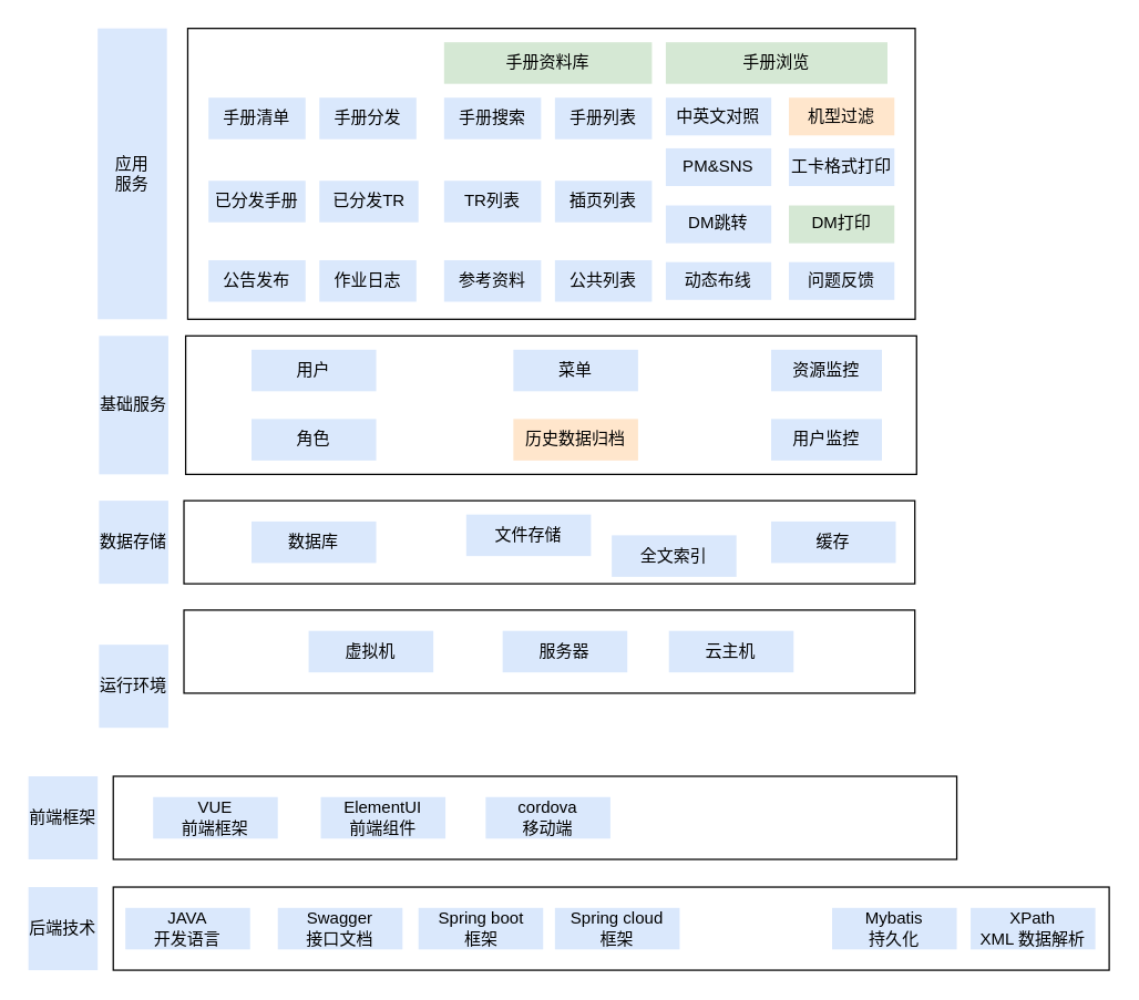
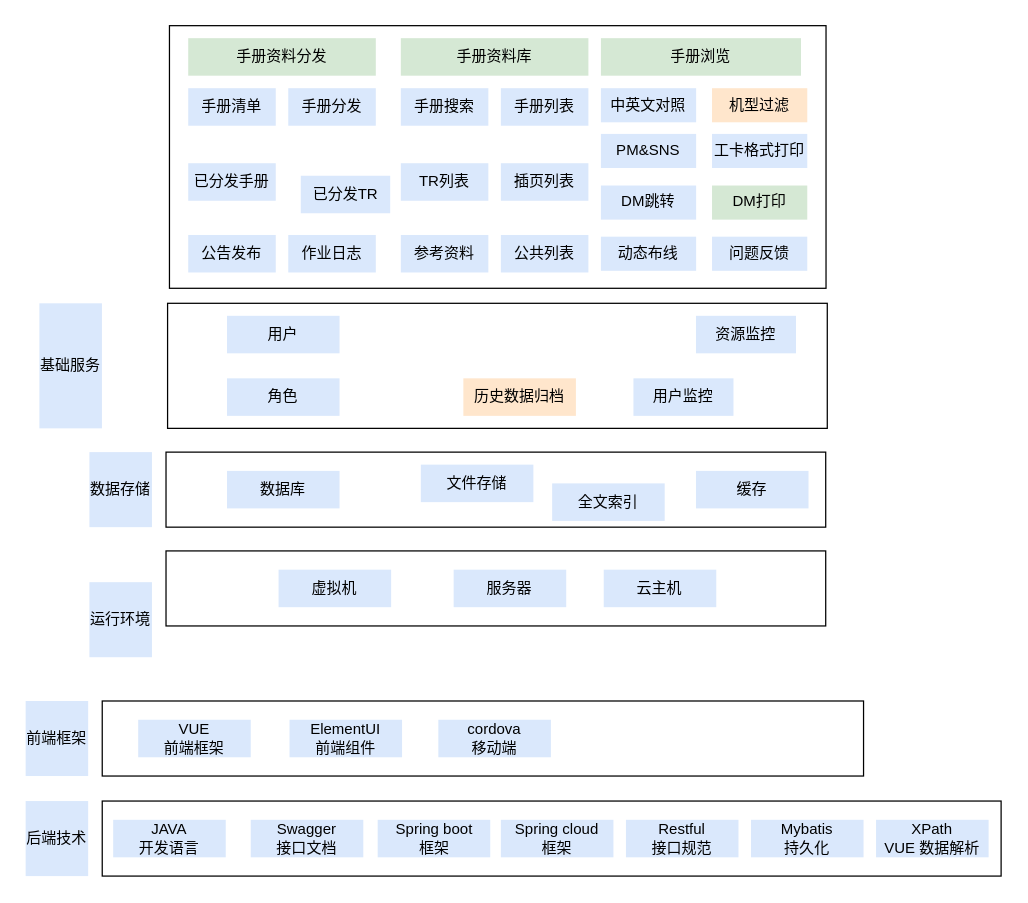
  <mxCell id="0" />
  <mxCell id="1" parent="0" />
  <mxCell id="2" value="" style="rounded=0;whiteSpace=wrap;html=1;" vertex="1" parent="1"><mxGeometry x="135" y="20" width="525" height="210" as="geometry" /></mxCell>
- <mxCell id="3" value="应用&lt;div&gt;服务&lt;/div&gt;" style="rounded=0;whiteSpace=wrap;html=1;fillColor=#dae8fc;strokeColor=none;" vertex="1" parent="1"><mxGeometry x="70" y="20" width="50" height="210" as="geometry" /></mxCell>
+ <mxCell id="4" value="手册资料分发" style="rounded=0;whiteSpace=wrap;html=1;fillColor=#d5e8d4;strokeColor=none;" vertex="1" parent="1"><mxGeometry x="150" y="30" width="150" height="30" as="geometry" /></mxCell>
  <mxCell id="5" value="手册清单" style="rounded=0;whiteSpace=wrap;html=1;fillColor=#dae8fc;strokeColor=none;" vertex="1" parent="1"><mxGeometry x="150" y="70" width="70" height="30" as="geometry" /></mxCell>
  <mxCell id="6" value="手册分发" style="rounded=0;whiteSpace=wrap;html=1;fillColor=#dae8fc;strokeColor=none;" vertex="1" parent="1"><mxGeometry x="230" y="70" width="70" height="30" as="geometry" /></mxCell>
  <mxCell id="7" value="已分发手册" style="rounded=0;whiteSpace=wrap;html=1;fillColor=#dae8fc;strokeColor=none;" vertex="1" parent="1"><mxGeometry x="150" y="130" width="70" height="30" as="geometry" /></mxCell>
- <mxCell id="8" value="已分发TR" style="rounded=0;whiteSpace=wrap;html=1;fillColor=#dae8fc;strokeColor=none;" vertex="1" parent="1"><mxGeometry x="230" y="130" width="71.5" height="30" as="geometry" /></mxCell>
+ <mxCell id="8" value="已分发TR" style="rounded=0;whiteSpace=wrap;html=1;fillColor=#dae8fc;strokeColor=none;" vertex="1" parent="1"><mxGeometry x="240" y="140" width="71.5" height="30" as="geometry" /></mxCell>
  <mxCell id="9" value="公告发布" style="rounded=0;whiteSpace=wrap;html=1;fillColor=#dae8fc;strokeColor=none;" vertex="1" parent="1"><mxGeometry x="150" y="187.36" width="70" height="30" as="geometry" /></mxCell>
  <mxCell id="10" value="作业日志" style="rounded=0;whiteSpace=wrap;html=1;fillColor=#dae8fc;strokeColor=none;" vertex="1" parent="1"><mxGeometry x="230" y="187.36" width="70" height="30" as="geometry" /></mxCell>
  <mxCell id="11" value="手册资料库" style="rounded=0;whiteSpace=wrap;html=1;fillColor=#d5e8d4;strokeColor=none;" vertex="1" parent="1"><mxGeometry x="320" y="30" width="150" height="30" as="geometry" /></mxCell>
  <mxCell id="12" value="手册搜索" style="rounded=0;whiteSpace=wrap;html=1;fillColor=#dae8fc;strokeColor=none;" vertex="1" parent="1"><mxGeometry x="320" y="70" width="70" height="30" as="geometry" /></mxCell>
  <mxCell id="13" value="手册列表" style="rounded=0;whiteSpace=wrap;html=1;fillColor=#dae8fc;strokeColor=none;" vertex="1" parent="1"><mxGeometry x="400" y="70" width="70" height="30" as="geometry" /></mxCell>
  <mxCell id="14" value="TR列表" style="rounded=0;whiteSpace=wrap;html=1;fillColor=#dae8fc;strokeColor=none;" vertex="1" parent="1"><mxGeometry x="320" y="130" width="70" height="30" as="geometry" /></mxCell>
  <mxCell id="15" value="插页列表" style="rounded=0;whiteSpace=wrap;html=1;fillColor=#dae8fc;strokeColor=none;" vertex="1" parent="1"><mxGeometry x="400" y="130" width="70" height="30" as="geometry" /></mxCell>
  <mxCell id="16" value="参考资料" style="rounded=0;whiteSpace=wrap;html=1;fillColor=#dae8fc;strokeColor=none;" vertex="1" parent="1"><mxGeometry x="320" y="187.36" width="70" height="30" as="geometry" /></mxCell>
  <mxCell id="17" value="公共列表" style="rounded=0;whiteSpace=wrap;html=1;fillColor=#dae8fc;strokeColor=none;" vertex="1" parent="1"><mxGeometry x="400" y="187.36" width="70" height="30" as="geometry" /></mxCell>
  <mxCell id="18" value="手册浏览" style="rounded=0;whiteSpace=wrap;html=1;fillColor=#d5e8d4;strokeColor=none;" vertex="1" parent="1"><mxGeometry x="480" y="30" width="160" height="30" as="geometry" /></mxCell>
  <mxCell id="19" value="中英文对照" style="rounded=0;whiteSpace=wrap;html=1;fillColor=#dae8fc;strokeColor=none;" vertex="1" parent="1"><mxGeometry x="480" y="70" width="76.154" height="27.273" as="geometry" /></mxCell>
  <mxCell id="20" value="PM&amp;amp;SNS" style="rounded=0;whiteSpace=wrap;html=1;fillColor=#dae8fc;strokeColor=none;" vertex="1" parent="1"><mxGeometry x="480" y="106.545" width="76.154" height="27.273" as="geometry" /></mxCell>
  <mxCell id="21" value="DM跳转" style="rounded=0;whiteSpace=wrap;html=1;fillColor=#dae8fc;strokeColor=none;" vertex="1" parent="1"><mxGeometry x="480" y="147.818" width="76.154" height="27.273" as="geometry" /></mxCell>
  <mxCell id="22" value="机型过滤" style="rounded=0;whiteSpace=wrap;html=1;fillColor=#ffe6cc;strokeColor=none;" vertex="1" parent="1"><mxGeometry x="568.846" y="70" width="76.154" height="27.273" as="geometry" /></mxCell>
  <mxCell id="23" value="工卡格式打印" style="rounded=0;whiteSpace=wrap;html=1;fillColor=#dae8fc;strokeColor=none;" vertex="1" parent="1"><mxGeometry x="568.846" y="106.545" width="76.154" height="27.273" as="geometry" /></mxCell>
  <mxCell id="24" value="DM打印" style="rounded=0;whiteSpace=wrap;html=1;fillColor=#d5e8d4;strokeColor=none;" vertex="1" parent="1"><mxGeometry x="568.846" y="147.818" width="76.154" height="27.273" as="geometry" /></mxCell>
  <mxCell id="25" value="动态布线" style="rounded=0;whiteSpace=wrap;html=1;fillColor=#dae8fc;strokeColor=none;" vertex="1" parent="1"><mxGeometry x="480" y="188.727" width="76.154" height="27.273" as="geometry" /></mxCell>
  <mxCell id="26" value="问题反馈" style="rounded=0;whiteSpace=wrap;html=1;fillColor=#dae8fc;strokeColor=none;" vertex="1" parent="1"><mxGeometry x="568.846" y="188.727" width="76.154" height="27.273" as="geometry" /></mxCell>
- <mxCell id="27" value="基础服务" style="rounded=0;whiteSpace=wrap;html=1;fillColor=#dae8fc;strokeColor=none;" vertex="1" parent="1"><mxGeometry x="71" y="242" width="50" height="100" as="geometry" /></mxCell>
+ <mxCell id="27" value="基础服务" style="rounded=0;whiteSpace=wrap;html=1;fillColor=#dae8fc;strokeColor=none;" vertex="1" parent="1"><mxGeometry x="31" y="242" width="50" height="100" as="geometry" /></mxCell>
  <mxCell id="28" value="" style="rounded=0;whiteSpace=wrap;html=1;" vertex="1" parent="1"><mxGeometry x="133.5" y="242" width="527.5" height="100" as="geometry" /></mxCell>
  <mxCell id="29" value="用户" style="rounded=0;whiteSpace=wrap;html=1;fillColor=#dae8fc;strokeColor=none;" vertex="1" parent="1"><mxGeometry x="181" y="252" width="90" height="30" as="geometry" /></mxCell>
  <mxCell id="30" value="角色" style="rounded=0;whiteSpace=wrap;html=1;fillColor=#dae8fc;strokeColor=none;" vertex="1" parent="1"><mxGeometry x="181" y="302" width="90" height="30" as="geometry" /></mxCell>
- <mxCell id="31" value="菜单" style="rounded=0;whiteSpace=wrap;html=1;fillColor=#dae8fc;strokeColor=none;" vertex="1" parent="1"><mxGeometry x="370" y="252" width="90" height="30" as="geometry" /></mxCell>
  <mxCell id="32" value="历史数据归档" style="rounded=0;whiteSpace=wrap;html=1;fillColor=#ffe6cc;strokeColor=none;" vertex="1" parent="1"><mxGeometry x="370" y="302" width="90" height="30" as="geometry" /></mxCell>
  <mxCell id="33" value="资源监控" style="rounded=0;whiteSpace=wrap;html=1;fillColor=#dae8fc;strokeColor=none;" vertex="1" parent="1"><mxGeometry x="556" y="252" width="80" height="30" as="geometry" /></mxCell>
- <mxCell id="34" value="用户监控" style="rounded=0;whiteSpace=wrap;html=1;fillColor=#dae8fc;strokeColor=none;" vertex="1" parent="1"><mxGeometry x="556" y="302" width="80" height="30" as="geometry" /></mxCell>
+ <mxCell id="34" value="用户监控" style="rounded=0;whiteSpace=wrap;html=1;fillColor=#dae8fc;strokeColor=none;" vertex="1" parent="1"><mxGeometry x="506" y="302" width="80" height="30" as="geometry" /></mxCell>
  <mxCell id="35" value="数据存储" style="rounded=0;whiteSpace=wrap;html=1;fillColor=#dae8fc;strokeColor=none;" vertex="1" parent="1"><mxGeometry x="71" y="361" width="50" height="60" as="geometry" /></mxCell>
  <mxCell id="36" value="" style="rounded=0;whiteSpace=wrap;html=1;" vertex="1" parent="1"><mxGeometry x="132.25" y="361" width="527.5" height="60" as="geometry" /></mxCell>
  <mxCell id="37" value="数据库" style="rounded=0;whiteSpace=wrap;html=1;fillColor=#dae8fc;strokeColor=none;" vertex="1" parent="1"><mxGeometry x="181" y="376" width="90" height="30" as="geometry" /></mxCell>
  <mxCell id="38" value="文件存储" style="rounded=0;whiteSpace=wrap;html=1;fillColor=#dae8fc;strokeColor=none;" vertex="1" parent="1"><mxGeometry x="336" y="371" width="90" height="30" as="geometry" /></mxCell>
  <mxCell id="39" value="全文索引" style="rounded=0;whiteSpace=wrap;html=1;fillColor=#dae8fc;strokeColor=none;" vertex="1" parent="1"><mxGeometry x="441" y="386" width="90" height="30" as="geometry" /></mxCell>
  <mxCell id="40" value="缓存" style="rounded=0;whiteSpace=wrap;html=1;fillColor=#dae8fc;strokeColor=none;" vertex="1" parent="1"><mxGeometry x="556" y="376" width="90" height="30" as="geometry" /></mxCell>
  <mxCell id="41" value="运行环境" style="rounded=0;whiteSpace=wrap;html=1;fillColor=#dae8fc;strokeColor=none;" vertex="1" parent="1"><mxGeometry x="71" y="465" width="50" height="60" as="geometry" /></mxCell>
  <mxCell id="42" value="" style="rounded=0;whiteSpace=wrap;html=1;" vertex="1" parent="1"><mxGeometry x="132.25" y="440" width="527.5" height="60" as="geometry" /></mxCell>
  <mxCell id="43" value="虚拟机" style="rounded=0;whiteSpace=wrap;html=1;fillColor=#dae8fc;strokeColor=none;" vertex="1" parent="1"><mxGeometry x="222.25" y="455" width="90" height="30" as="geometry" /></mxCell>
  <mxCell id="44" value="服务器" style="rounded=0;whiteSpace=wrap;html=1;fillColor=#dae8fc;strokeColor=none;" vertex="1" parent="1"><mxGeometry x="362.25" y="455" width="90" height="30" as="geometry" /></mxCell>
  <mxCell id="45" value="云主机" style="rounded=0;whiteSpace=wrap;html=1;fillColor=#dae8fc;strokeColor=none;" vertex="1" parent="1"><mxGeometry x="482.25" y="455" width="90" height="30" as="geometry" /></mxCell>
  <mxCell id="46" value="前端框架" style="rounded=0;whiteSpace=wrap;html=1;fillColor=#dae8fc;strokeColor=none;" vertex="1" parent="1"><mxGeometry x="20" y="560" width="50" height="60" as="geometry" /></mxCell>
  <mxCell id="47" value="" style="rounded=0;whiteSpace=wrap;html=1;" vertex="1" parent="1"><mxGeometry x="81.25" y="560" width="608.75" height="60" as="geometry" /></mxCell>
  <mxCell id="48" value="VUE&lt;br&gt;前端框架" style="rounded=0;whiteSpace=wrap;html=1;fillColor=#dae8fc;strokeColor=none;" vertex="1" parent="1"><mxGeometry x="110" y="575" width="90" height="30" as="geometry" /></mxCell>
  <mxCell id="49" value="ElementUI&lt;br&gt;前端组件" style="rounded=0;whiteSpace=wrap;html=1;fillColor=#dae8fc;strokeColor=none;" vertex="1" parent="1"><mxGeometry x="231" y="575" width="90" height="30" as="geometry" /></mxCell>
  <mxCell id="50" value="&lt;article data-clipboard-cangjie=&quot;[&amp;quot;root&amp;quot;,{&amp;quot;copyFrom&amp;quot;:&amp;quot;im-native&amp;quot;},[&amp;quot;p&amp;quot;,{},[&amp;quot;span&amp;quot;,{&amp;quot;data-type&amp;quot;:&amp;quot;text&amp;quot;},[&amp;quot;span&amp;quot;,{&amp;quot;data-type&amp;quot;:&amp;quot;leaf&amp;quot;},&amp;quot;cordova&amp;quot;]]]]&quot; class=&quot;4ever-article&quot;&gt;&lt;p&gt;cordova&lt;br&gt;移动端&lt;/p&gt;&lt;/article&gt;" style="rounded=0;whiteSpace=wrap;html=1;fillColor=#dae8fc;strokeColor=none;" vertex="1" parent="1"><mxGeometry x="350" y="575" width="90" height="30" as="geometry" /></mxCell>
  <mxCell id="51" value="后端技术" style="rounded=0;whiteSpace=wrap;html=1;fillColor=#dae8fc;strokeColor=none;" vertex="1" parent="1"><mxGeometry x="20" y="640" width="50" height="60" as="geometry" /></mxCell>
  <mxCell id="52" value="" style="rounded=0;whiteSpace=wrap;html=1;" vertex="1" parent="1"><mxGeometry x="81.25" y="640" width="718.75" height="60" as="geometry" /></mxCell>
  <mxCell id="53" value="JAVA&lt;br&gt;开发语言" style="rounded=0;whiteSpace=wrap;html=1;fillColor=#dae8fc;strokeColor=none;" vertex="1" parent="1"><mxGeometry x="90" y="655" width="90" height="30" as="geometry" /></mxCell>
  <mxCell id="54" value="Swagger&lt;br&gt;接口文档" style="rounded=0;whiteSpace=wrap;html=1;fillColor=#dae8fc;strokeColor=none;" vertex="1" parent="1"><mxGeometry x="200" y="655" width="90" height="30" as="geometry" /></mxCell>
  <mxCell id="55" value="&lt;article data-clipboard-cangjie=&quot;[&amp;quot;root&amp;quot;,{&amp;quot;copyFrom&amp;quot;:&amp;quot;im-native&amp;quot;},[&amp;quot;p&amp;quot;,{},[&amp;quot;span&amp;quot;,{&amp;quot;data-type&amp;quot;:&amp;quot;text&amp;quot;},[&amp;quot;span&amp;quot;,{&amp;quot;data-type&amp;quot;:&amp;quot;leaf&amp;quot;},&amp;quot;cordova&amp;quot;]]]]&quot; class=&quot;4ever-article&quot;&gt;&lt;p&gt;Spring boot&lt;br&gt;框架&lt;/p&gt;&lt;/article&gt;" style="rounded=0;whiteSpace=wrap;html=1;fillColor=#dae8fc;strokeColor=none;" vertex="1" parent="1"><mxGeometry x="301.5" y="655" width="90" height="30" as="geometry" /></mxCell>
  <mxCell id="56" value="&lt;article data-clipboard-cangjie=&quot;[&amp;quot;root&amp;quot;,{&amp;quot;copyFrom&amp;quot;:&amp;quot;im-native&amp;quot;},[&amp;quot;p&amp;quot;,{},[&amp;quot;span&amp;quot;,{&amp;quot;data-type&amp;quot;:&amp;quot;text&amp;quot;},[&amp;quot;span&amp;quot;,{&amp;quot;data-type&amp;quot;:&amp;quot;leaf&amp;quot;},&amp;quot;cordova&amp;quot;]]]]&quot; class=&quot;4ever-article&quot;&gt;&lt;p&gt;Spring cloud&lt;br&gt;框架&lt;/p&gt;&lt;/article&gt;" style="rounded=0;whiteSpace=wrap;html=1;fillColor=#dae8fc;strokeColor=none;" vertex="1" parent="1"><mxGeometry x="400" y="655" width="90" height="30" as="geometry" /></mxCell>
+ <mxCell id="57" value="&lt;article data-clipboard-cangjie=&quot;[&amp;quot;root&amp;quot;,{&amp;quot;copyFrom&amp;quot;:&amp;quot;im-native&amp;quot;},[&amp;quot;p&amp;quot;,{},[&amp;quot;span&amp;quot;,{&amp;quot;data-type&amp;quot;:&amp;quot;text&amp;quot;},[&amp;quot;span&amp;quot;,{&amp;quot;data-type&amp;quot;:&amp;quot;leaf&amp;quot;},&amp;quot;cordova&amp;quot;]]]]&quot; class=&quot;4ever-article&quot;&gt;&lt;p&gt;Restful&lt;br&gt;接口规范&lt;/p&gt;&lt;/article&gt;" style="rounded=0;whiteSpace=wrap;html=1;fillColor=#dae8fc;strokeColor=none;" vertex="1" parent="1"><mxGeometry x="500" y="655" width="90" height="30" as="geometry" /></mxCell>
  <mxCell id="58" value="Mybatis&lt;br&gt;持久化" style="rounded=0;whiteSpace=wrap;html=1;fillColor=#dae8fc;strokeColor=none;" vertex="1" parent="1"><mxGeometry x="600" y="655" width="90" height="30" as="geometry" /></mxCell>
- <mxCell id="59" value="XPath&lt;br&gt;XML 数据解析" style="rounded=0;whiteSpace=wrap;html=1;fillColor=#dae8fc;strokeColor=none;" vertex="1" parent="1"><mxGeometry x="700" y="655" width="90" height="30" as="geometry" /></mxCell>
+ <mxCell id="59" value="XPath&lt;br&gt;VUE 数据解析" style="rounded=0;whiteSpace=wrap;html=1;fillColor=#dae8fc;strokeColor=none;" vertex="1" parent="1"><mxGeometry x="700" y="655" width="90" height="30" as="geometry" /></mxCell>
